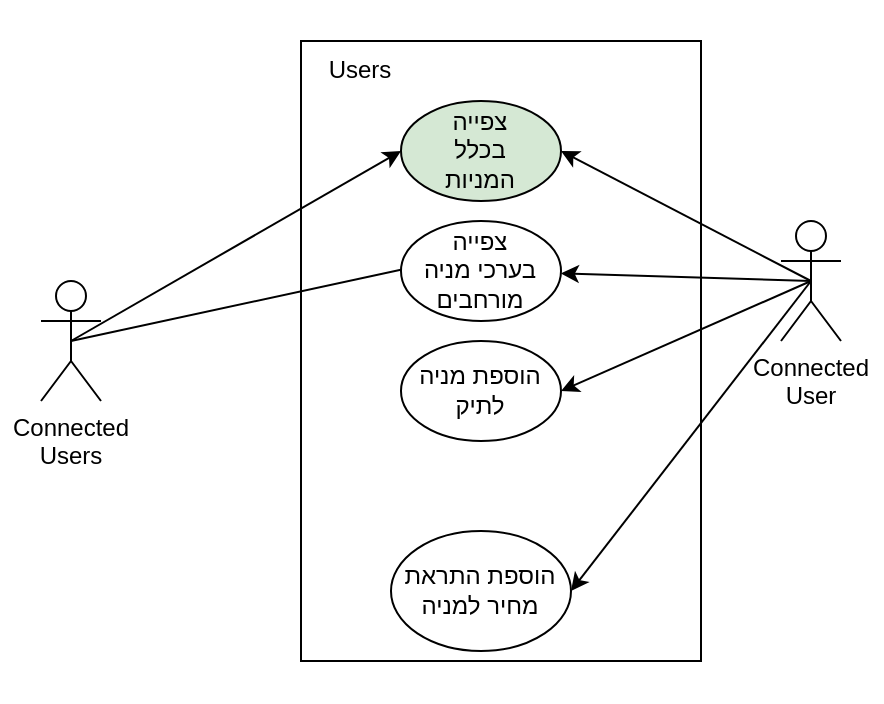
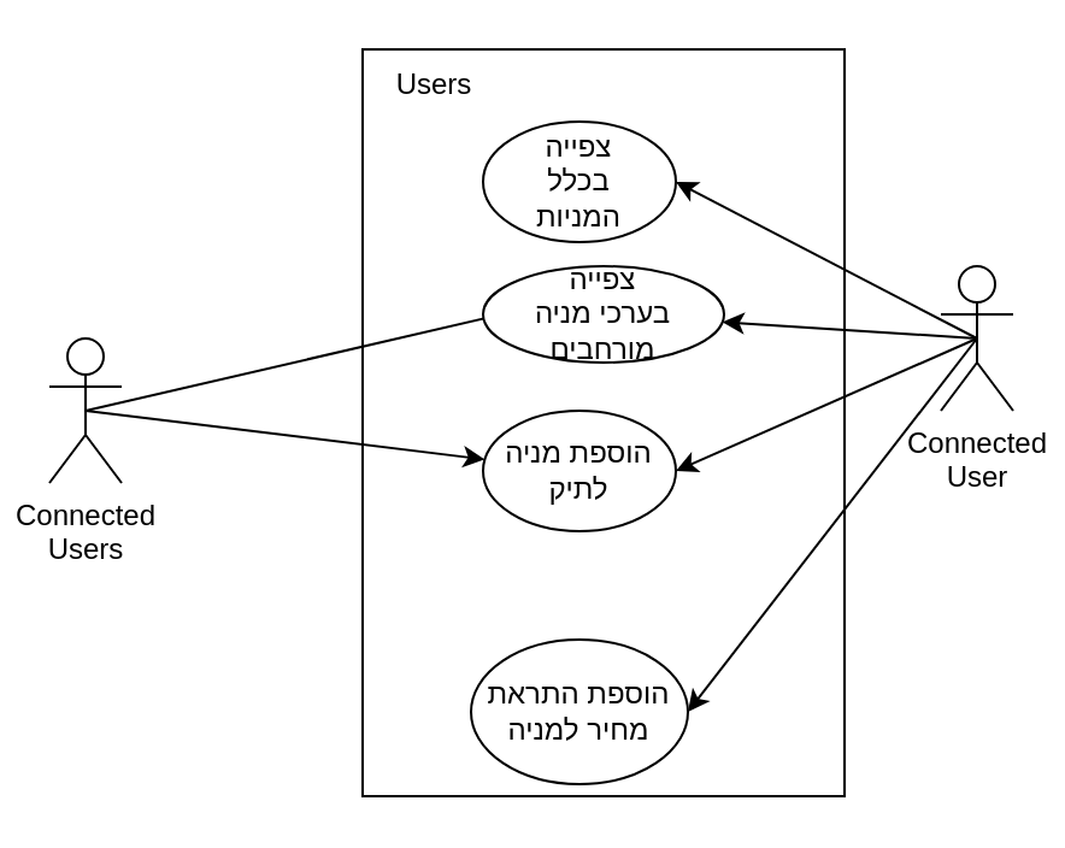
  <mxCell id="0" />
  <mxCell id="1" parent="0" />
  <mxCell id="2" value="" style="rounded=0;whiteSpace=wrap;html=1;" parent="1" vertex="1"><mxGeometry x="150" y="20" width="200" height="310" as="geometry" /></mxCell>
  <mxCell id="3" style="edgeStyle=none;html=1;exitX=0.5;exitY=0.5;exitDx=0;exitDy=0;exitPerimeter=0;entryX=1;entryY=0.5;entryDx=0;entryDy=0;" parent="1" source="7" target="14" edge="1"><mxGeometry relative="1" as="geometry" /></mxCell>
  <mxCell id="4" style="edgeStyle=none;html=1;exitX=0.5;exitY=0.5;exitDx=0;exitDy=0;exitPerimeter=0;entryX=1;entryY=0.5;entryDx=0;entryDy=0;" parent="1" source="7" target="15" edge="1"><mxGeometry relative="1" as="geometry" /></mxCell>
  <mxCell id="5" style="edgeStyle=none;html=1;exitX=0.5;exitY=0.5;exitDx=0;exitDy=0;exitPerimeter=0;" parent="1" source="7" target="13" edge="1"><mxGeometry relative="1" as="geometry" /></mxCell>
  <mxCell id="6" style="edgeStyle=none;html=1;exitX=0.5;exitY=0.5;exitDx=0;exitDy=0;exitPerimeter=0;entryX=1;entryY=0.5;entryDx=0;entryDy=0;" parent="1" source="7" target="11" edge="1"><mxGeometry relative="1" as="geometry" /></mxCell>
  <mxCell id="7" value="Connected&lt;br&gt;User" style="shape=umlActor;verticalLabelPosition=bottom;verticalAlign=top;html=1;outlineConnect=0;" parent="1" vertex="1"><mxGeometry x="390" y="110" width="30" height="60" as="geometry" /></mxCell>
- <mxCell id="8" style="edgeStyle=none;html=1;exitX=0.5;exitY=0.5;exitDx=0;exitDy=0;exitPerimeter=0;entryX=0;entryY=0.5;entryDx=0;entryDy=0;" parent="1" source="10" target="11" edge="1"><mxGeometry relative="1" as="geometry" /></mxCell>
+ <mxCell id="8" style="edgeStyle=none;html=1;exitX=0.5;exitY=0.5;exitDx=0;exitDy=0;exitPerimeter=0;" parent="1" source="10" target="14" edge="1"><mxGeometry relative="1" as="geometry" /></mxCell>
  <mxCell id="9" style="edgeStyle=none;html=1;exitX=0.5;exitY=0.5;exitDx=0;exitDy=0;exitPerimeter=0;entryX=0.25;entryY=0.4;entryDx=0;entryDy=0;entryPerimeter=0;" parent="1" source="10" target="13" edge="1"><mxGeometry relative="1" as="geometry" /></mxCell>
  <mxCell id="10" value="Connected&lt;br&gt;Users" style="shape=umlActor;verticalLabelPosition=bottom;verticalAlign=top;html=1;outlineConnect=0;" parent="1" vertex="1"><mxGeometry x="20" y="140" width="30" height="60" as="geometry" /></mxCell>
- <mxCell id="11" value="צפייה&lt;br&gt;בכלל&lt;br&gt;המניות" style="ellipse;whiteSpace=wrap;html=1;fillColor=#d5e8d4;" parent="1" vertex="1"><mxGeometry x="200" y="50" width="80" height="50" as="geometry" /></mxCell>
+ <mxCell id="11" value="צפייה&lt;br&gt;בכלל&lt;br&gt;המניות" style="ellipse;whiteSpace=wrap;html=1;" parent="1" vertex="1"><mxGeometry x="200" y="50" width="80" height="50" as="geometry" /></mxCell>
  <mxCell id="12" value="Users" style="text;html=1;strokeColor=none;fillColor=none;align=center;verticalAlign=middle;whiteSpace=wrap;rounded=0;" parent="1" vertex="1"><mxGeometry x="150" y="20" width="60" height="30" as="geometry" /></mxCell>
- <mxCell id="13" value="צפייה&lt;br&gt;בערכי מניה מורחבים" style="ellipse;whiteSpace=wrap;html=1;" parent="1" vertex="1"><mxGeometry x="200" y="110" width="80" height="50" as="geometry" /></mxCell>
+ <mxCell id="13" value="צפייה&lt;br&gt;בערכי מניה מורחבים" style="ellipse;whiteSpace=wrap;html=1;" parent="1" vertex="1"><mxGeometry x="200" y="110" width="100" height="40" as="geometry" /></mxCell>
  <mxCell id="14" value="הוספת מניה לתיק" style="ellipse;whiteSpace=wrap;html=1;" parent="1" vertex="1"><mxGeometry x="200" y="170" width="80" height="50" as="geometry" /></mxCell>
  <mxCell id="15" value="הוספת התראת מחיר למניה" style="ellipse;whiteSpace=wrap;html=1;" parent="1" vertex="1"><mxGeometry x="195" y="265" width="90" height="60" as="geometry" /></mxCell>
